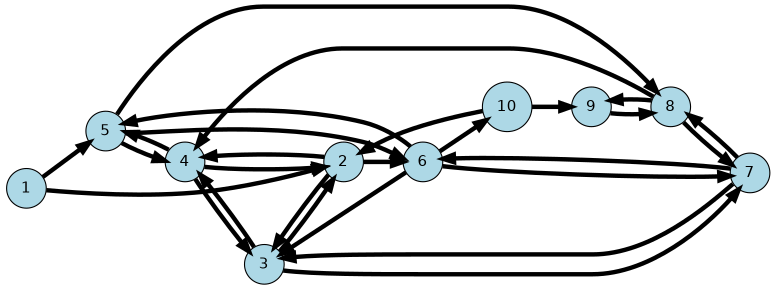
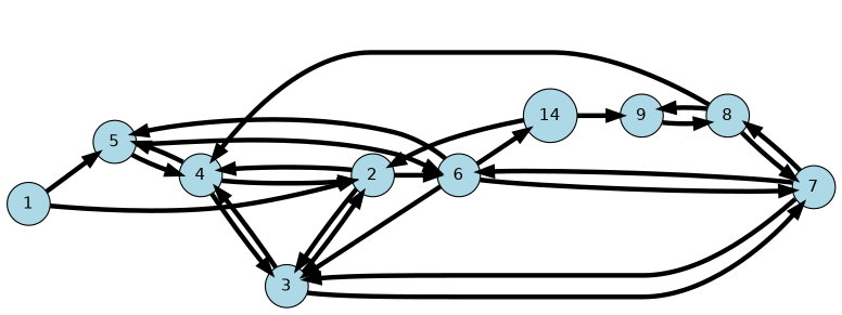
  digraph {
    fontname="DejaVu Sans"
    rankdir=LR
    node [fillcolor=lightblue fontname="DejaVu Sans" shape=circle style=filled]
    edge [fontname="DejaVu Sans" penwidth=4]
    n1 [label=1]
    n2 [label=5]
    n3 [label=2]
    n4 [label=4]
    n5 [label=8]
    n6 [label=6]
    n7 [label=3]
    n8 [label=7]
    n9 [label=9]
-   n10 [label=10]
+   n10 [label=14]
    n1 -> n2
    n1 -> n3
    n2 -> n4
-   n2 -> n5
    n2 -> n6
    n3 -> n4
    n3 -> n6
    n3 -> n7
    n4 -> n2
    n4 -> n3
    n4 -> n7
    n5 -> n4
    n5 -> n8
    n5 -> n9
    n6 -> n2
    n6 -> n7
    n6 -> n8
    n6 -> n10
    n7 -> n3
    n7 -> n4
    n7 -> n8
    n8 -> n5
    n8 -> n6
    n8 -> n7
    n9 -> n5
    n10 -> n3
    n10 -> n9
  }
